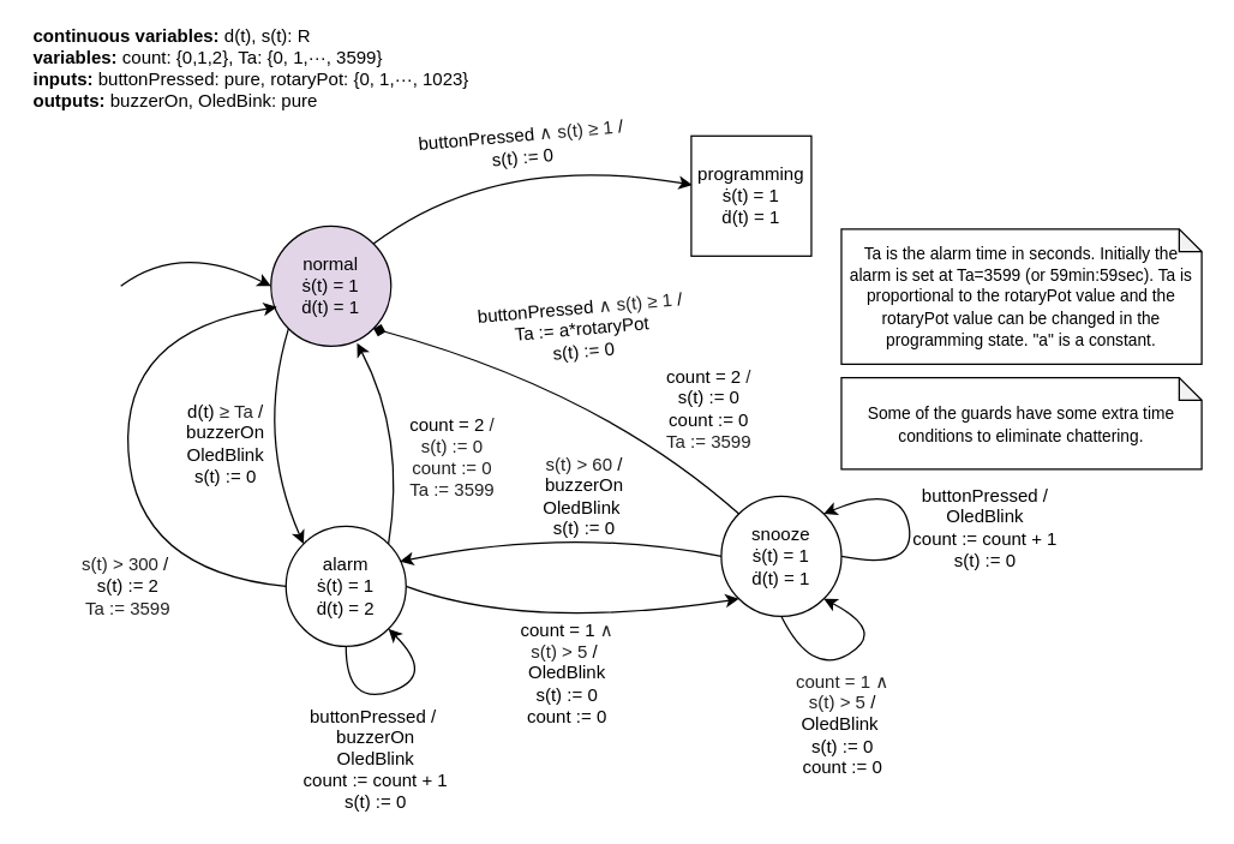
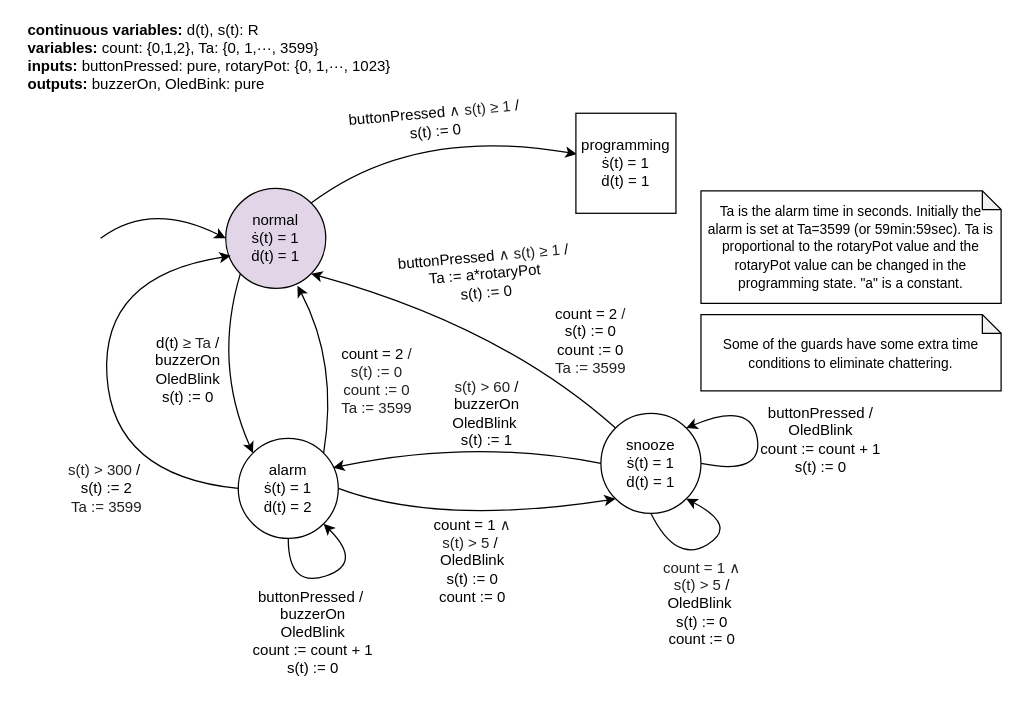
  <mxCell id="0" />
  <mxCell id="1" parent="0" />
  <mxCell id="2" value="normal&lt;br&gt;ṡ(t) = 1&lt;br&gt;ḋ(t) = 1" style="ellipse;whiteSpace=wrap;html=1;aspect=fixed;fillColor=#e1d5e7;" parent="1" vertex="1"><mxGeometry x="180" y="150" width="80" height="80" as="geometry" /></mxCell>
  <mxCell id="3" value="" style="endArrow=classic;html=1;entryX=0;entryY=0.5;entryDx=0;entryDy=0;curved=1;" parent="1" target="2" edge="1"><mxGeometry width="50" height="50" relative="1" as="geometry"><mxPoint x="80" y="190" as="sourcePoint" /><mxPoint x="430" y="210" as="targetPoint" /><Array as="points"><mxPoint x="120" y="160" /></Array></mxGeometry></mxCell>
  <mxCell id="4" value="" style="endArrow=classic;html=1;curved=1;entryX=0.008;entryY=0.408;entryDx=0;entryDy=0;entryPerimeter=0;" parent="1" target="5" edge="1"><mxGeometry width="50" height="50" relative="1" as="geometry"><mxPoint x="248" y="162" as="sourcePoint" /><mxPoint x="430" y="210" as="targetPoint" /><Array as="points"><mxPoint x="330" y="100" /></Array></mxGeometry></mxCell>
  <mxCell id="5" value="programming&lt;br&gt;ṡ(t) = 1&lt;br&gt;ḋ(t) = 1" style="whiteSpace=wrap;html=1;aspect=fixed;rounded=0;" parent="1" vertex="1"><mxGeometry x="460" y="90" width="80" height="80" as="geometry" /></mxCell>
  <mxCell id="6" value="buttonPressed&amp;nbsp;&lt;span style=&quot;color: rgb(32 , 33 , 34) ; font-family: sans-serif ; background-color: rgb(255 , 255 , 255)&quot;&gt;∧ s(t)&amp;nbsp;&lt;/span&gt;&lt;span style=&quot;color: rgb(32 , 33 , 34) ; font-family: sans-serif&quot;&gt;≥ 1&amp;nbsp;&lt;/span&gt;/ &lt;br&gt;s(t) := 0" style="text;html=1;strokeColor=none;fillColor=none;align=center;verticalAlign=middle;whiteSpace=wrap;rounded=0;rotation=-5;" parent="1" vertex="1"><mxGeometry x="274.87" y="74" width="145.13" height="46" as="geometry" /></mxCell>
  <mxCell id="7" value="&lt;b&gt;continuous variables: &lt;/b&gt;d(t), s(t): R&lt;br&gt;&lt;b&gt;variables:&lt;/b&gt;&amp;nbsp;count: {0,1,2}, Ta: {0, 1,···, 3599}&lt;br&gt;&lt;b&gt;inputs:&lt;/b&gt;&amp;nbsp;buttonPressed: pure, rotaryPot: {0, 1,···, 1023}&lt;br&gt;&lt;b&gt;outputs:&lt;/b&gt; buzzerOn, OledBink: pure" style="text;html=1;strokeColor=none;fillColor=none;align=left;verticalAlign=middle;whiteSpace=wrap;rounded=0;" parent="1" vertex="1"><mxGeometry x="20" y="20.05" width="300" height="50" as="geometry" /></mxCell>
  <mxCell id="8" value="alarm&lt;br&gt;ṡ(t) = 1&lt;br&gt;ḋ(t) = 2" style="ellipse;whiteSpace=wrap;html=1;aspect=fixed;" parent="1" vertex="1"><mxGeometry x="190" y="350" width="80" height="80" as="geometry" /></mxCell>
  <mxCell id="9" value="" style="endArrow=classic;html=1;exitX=0;exitY=1;exitDx=0;exitDy=0;curved=1;entryX=0;entryY=0;entryDx=0;entryDy=0;" parent="1" source="2" target="8" edge="1"><mxGeometry width="50" height="50" relative="1" as="geometry"><mxPoint x="318" y="310" as="sourcePoint" /><mxPoint x="230" y="340" as="targetPoint" /><Array as="points"><mxPoint x="170" y="290" /></Array></mxGeometry></mxCell>
  <mxCell id="10" value="d(t)&amp;nbsp;&lt;span style=&quot;color: rgb(32 , 33 , 34) ; font-family: sans-serif&quot;&gt;≥ Ta&amp;nbsp;&lt;/span&gt;/&lt;br&gt;buzzerOn&lt;br&gt;OledBlink&lt;br&gt;s(t) := 0" style="text;html=1;strokeColor=none;fillColor=none;align=center;verticalAlign=middle;whiteSpace=wrap;rounded=0;rotation=0;" parent="1" vertex="1"><mxGeometry x="90" y="270" width="120" height="50" as="geometry" /></mxCell>
  <mxCell id="11" value="snooze&lt;br&gt;ṡ(t) = 1&lt;br&gt;ḋ(t) = 1" style="ellipse;whiteSpace=wrap;html=1;aspect=fixed;" parent="1" vertex="1"><mxGeometry x="480" y="330" width="80" height="80" as="geometry" /></mxCell>
  <mxCell id="12" value="" style="endArrow=classic;html=1;exitX=1;exitY=0.5;exitDx=0;exitDy=0;entryX=0;entryY=1;entryDx=0;entryDy=0;curved=1;" parent="1" source="8" target="11" edge="1"><mxGeometry width="50" height="50" relative="1" as="geometry"><mxPoint x="390" y="270" as="sourcePoint" /><mxPoint x="440" y="220" as="targetPoint" /><Array as="points"><mxPoint x="350" y="420" /></Array></mxGeometry></mxCell>
- <mxCell id="13" value="" style="endArrow=diamond;html=1;exitX=0;exitY=0;exitDx=0;exitDy=0;entryX=1;entryY=1;entryDx=0;entryDy=0;curved=1;" parent="1" source="11" target="2" edge="1"><mxGeometry width="50" height="50" relative="1" as="geometry"><mxPoint x="390" y="270" as="sourcePoint" /><mxPoint x="440" y="220" as="targetPoint" /><Array as="points"><mxPoint x="400" y="260" /></Array></mxGeometry></mxCell>
+ <mxCell id="13" value="" style="endArrow=classic;html=1;exitX=0;exitY=0;exitDx=0;exitDy=0;entryX=1;entryY=1;entryDx=0;entryDy=0;curved=1;" parent="1" source="11" target="2" edge="1"><mxGeometry width="50" height="50" relative="1" as="geometry"><mxPoint x="390" y="270" as="sourcePoint" /><mxPoint x="440" y="220" as="targetPoint" /><Array as="points"><mxPoint x="400" y="260" /></Array></mxGeometry></mxCell>
  <mxCell id="14" value="count = 1&amp;nbsp;&lt;span style=&quot;color: rgb(32 , 33 , 34) ; font-family: sans-serif ; background-color: rgb(255 , 255 , 255)&quot;&gt;∧&lt;/span&gt;&lt;br&gt;&lt;span style=&quot;background-color: rgb(255 , 255 , 255)&quot;&gt;&lt;font color=&quot;#202122&quot; face=&quot;sans-serif&quot;&gt;s(t) &amp;gt; 5&lt;/font&gt;&lt;/span&gt;&lt;span style=&quot;color: rgb(32 , 33 , 34) ; font-family: sans-serif ; background-color: rgb(255 , 255 , 255)&quot;&gt;&amp;nbsp;&lt;/span&gt;/&amp;nbsp;&lt;br&gt;OledBlink&lt;br&gt;s(t) := 0&lt;br&gt;count := 0" style="text;html=1;strokeColor=none;fillColor=none;align=center;verticalAlign=middle;whiteSpace=wrap;rounded=0;rotation=0;" parent="1" vertex="1"><mxGeometry x="335" y="420" width="85" height="56" as="geometry" /></mxCell>
  <mxCell id="15" value="&lt;span style=&quot;background-color: rgb(255 , 255 , 255)&quot;&gt;&lt;font color=&quot;#202122&quot; face=&quot;sans-serif&quot;&gt;s(t) &amp;gt; 300&lt;/font&gt;&lt;/span&gt;&lt;span style=&quot;color: rgb(32 , 33 , 34) ; font-family: sans-serif ; background-color: rgb(255 , 255 , 255)&quot;&gt;&amp;nbsp;&lt;/span&gt;/&amp;nbsp;&lt;br&gt;s(t) := 2&lt;br&gt;&lt;span style=&quot;color: rgb(32 , 33 , 34) ; font-family: sans-serif ; background-color: rgb(255 , 255 , 255)&quot;&gt;Ta := 3599&lt;/span&gt;" style="text;html=1;strokeColor=none;fillColor=none;align=center;verticalAlign=middle;whiteSpace=wrap;rounded=0;" parent="1" vertex="1"><mxGeometry x="40" y="365" width="90" height="50" as="geometry" /></mxCell>
  <mxCell id="16" value="" style="endArrow=classic;html=1;entryX=0.717;entryY=0.975;entryDx=0;entryDy=0;exitX=1;exitY=0;exitDx=0;exitDy=0;curved=1;entryPerimeter=0;" parent="1" source="8" target="2" edge="1"><mxGeometry width="50" height="50" relative="1" as="geometry"><mxPoint x="250" y="360" as="sourcePoint" /><mxPoint x="300" y="310" as="targetPoint" /><Array as="points"><mxPoint x="270" y="290" /></Array></mxGeometry></mxCell>
  <mxCell id="17" value="&lt;font style=&quot;font-size: 12px&quot;&gt;count = 2&amp;nbsp;&lt;/font&gt;&lt;span style=&quot;color: rgb(32 , 33 , 34) ; font-family: sans-serif ; background-color: rgb(255 , 255 , 255)&quot;&gt;&lt;font style=&quot;font-size: 12px&quot;&gt;/&lt;br&gt;s(t) := 0&lt;br&gt;count := 0&lt;br&gt;&lt;/font&gt;Ta := 3599&lt;br&gt;&lt;/span&gt;" style="text;html=1;strokeColor=none;fillColor=none;align=center;verticalAlign=middle;whiteSpace=wrap;rounded=0;" parent="1" vertex="1"><mxGeometry x="241" y="270" width="120" height="67" as="geometry" /></mxCell>
  <mxCell id="18" value="&lt;font style=&quot;font-size: 12px&quot;&gt;count = 2&amp;nbsp;&lt;span style=&quot;color: rgb(32 , 33 , 34) ; font-family: sans-serif ; background-color: rgb(255 , 255 , 255)&quot;&gt;/&lt;br&gt;&lt;/span&gt;s(t) := 0&lt;br&gt;count := 0&lt;br&gt;&lt;/font&gt;&lt;span style=&quot;color: rgb(32 , 33 , 34) ; font-family: sans-serif ; background-color: rgb(255 , 255 , 255)&quot;&gt;Ta := 3599&lt;br&gt;&lt;/span&gt;" style="text;html=1;strokeColor=none;fillColor=none;align=center;verticalAlign=middle;whiteSpace=wrap;rounded=0;" parent="1" vertex="1"><mxGeometry x="412" y="237" width="120" height="69" as="geometry" /></mxCell>
  <mxCell id="19" value="buttonPressed&amp;nbsp;&lt;span style=&quot;color: rgb(32 , 33 , 34) ; font-family: sans-serif ; background-color: rgb(255 , 255 , 255)&quot;&gt;∧ s(t)&amp;nbsp;&lt;/span&gt;&lt;span style=&quot;color: rgb(32 , 33 , 34) ; font-family: sans-serif&quot;&gt;≥ 1&amp;nbsp;&lt;/span&gt;/ &lt;br&gt;Ta := a*rotaryPot&lt;br&gt;s(t) := 0" style="text;html=1;strokeColor=none;fillColor=none;align=center;verticalAlign=middle;whiteSpace=wrap;rounded=0;rotation=-5;" parent="1" vertex="1"><mxGeometry x="315" y="196" width="145" height="46" as="geometry" /></mxCell>
  <mxCell id="20" value="" style="endArrow=classic;html=1;exitX=0.5;exitY=1;exitDx=0;exitDy=0;curved=1;entryX=1;entryY=1;entryDx=0;entryDy=0;" parent="1" source="8" target="8" edge="1"><mxGeometry width="50" height="50" relative="1" as="geometry"><mxPoint x="240" y="480" as="sourcePoint" /><mxPoint x="290" y="430" as="targetPoint" /><Array as="points"><mxPoint x="230" y="470" /><mxPoint x="290" y="450" /></Array></mxGeometry></mxCell>
  <mxCell id="21" value="buttonPressed&amp;nbsp;/&amp;nbsp;&lt;br&gt;buzzerOn&lt;br&gt;OledBlink&lt;br&gt;count := count + 1&lt;br&gt;s(t) := 0" style="text;html=1;strokeColor=none;fillColor=none;align=center;verticalAlign=middle;whiteSpace=wrap;rounded=0;" parent="1" vertex="1"><mxGeometry x="200" y="470" width="100" height="70" as="geometry" /></mxCell>
  <mxCell id="22" value="" style="endArrow=classic;html=1;exitX=1;exitY=0.5;exitDx=0;exitDy=0;curved=1;entryX=1;entryY=0;entryDx=0;entryDy=0;" parent="1" source="11" target="11" edge="1"><mxGeometry width="50" height="50" relative="1" as="geometry"><mxPoint x="590" y="372" as="sourcePoint" /><mxPoint x="618.284" y="360.284" as="targetPoint" /><Array as="points"><mxPoint x="610" y="380" /><mxPoint x="600" y="320" /></Array></mxGeometry></mxCell>
  <mxCell id="23" value="buttonPressed&amp;nbsp;/&lt;br&gt;OledBlink&lt;br&gt;count := count + 1&lt;br&gt;s(t) := 0" style="text;html=1;strokeColor=none;fillColor=none;align=center;verticalAlign=middle;whiteSpace=wrap;rounded=0;" parent="1" vertex="1"><mxGeometry x="606" y="321" width="100" height="60" as="geometry" /></mxCell>
  <mxCell id="24" value="&lt;span style=&quot;font-size: 11px&quot;&gt;Ta is the alarm time in seconds. Initially the alarm is set at Ta=3599 (or 59min:59sec). Ta is proportional to the rotaryPot value and the rotaryPot value can be changed in the programming state. &quot;a&quot; is a constant.&lt;/span&gt;" style="shape=note;whiteSpace=wrap;html=1;backgroundOutline=1;darkOpacity=0.05;size=15;" parent="1" vertex="1"><mxGeometry x="560" y="152" width="240" height="90" as="geometry" /></mxCell>
  <mxCell id="25" value="&lt;span style=&quot;font-size: 11px&quot;&gt;Some of the guards have some extra time conditions to eliminate chattering.&lt;/span&gt;" style="shape=note;whiteSpace=wrap;html=1;backgroundOutline=1;darkOpacity=0.05;size=15;" parent="1" vertex="1"><mxGeometry x="560" y="251" width="240" height="61" as="geometry" /></mxCell>
  <mxCell id="26" value="" style="endArrow=classic;html=1;entryX=0.05;entryY=0.675;entryDx=0;entryDy=0;entryPerimeter=0;exitX=0;exitY=0.5;exitDx=0;exitDy=0;curved=1;" parent="1" source="8" target="2" edge="1"><mxGeometry width="50" height="50" relative="1" as="geometry"><mxPoint x="40" y="298.5" as="sourcePoint" /><mxPoint x="90" y="248.5" as="targetPoint" /><Array as="points"><mxPoint x="90" y="380" /><mxPoint x="80" y="220" /></Array></mxGeometry></mxCell>
  <mxCell id="27" value="" style="endArrow=classic;html=1;entryX=0.95;entryY=0.292;entryDx=0;entryDy=0;entryPerimeter=0;exitX=0;exitY=0.5;exitDx=0;exitDy=0;curved=1;" parent="1" source="11" target="8" edge="1"><mxGeometry width="50" height="50" relative="1" as="geometry"><mxPoint x="390" y="400" as="sourcePoint" /><mxPoint x="440" y="350" as="targetPoint" /><Array as="points"><mxPoint x="380" y="350" /></Array></mxGeometry></mxCell>
- <mxCell id="28" value="&lt;span style=&quot;background-color: rgb(255 , 255 , 255)&quot;&gt;&lt;font color=&quot;#202122&quot; face=&quot;sans-serif&quot;&gt;s(t) &amp;gt; 60&lt;/font&gt;&lt;/span&gt;&lt;span style=&quot;color: rgb(32 , 33 , 34) ; font-family: sans-serif ; background-color: rgb(255 , 255 , 255)&quot;&gt;&amp;nbsp;&lt;/span&gt;/&lt;br&gt;buzzerOn&lt;br&gt;OledBlink&amp;nbsp;&lt;br&gt;s(t) := 0" style="text;html=1;strokeColor=none;fillColor=none;align=center;verticalAlign=middle;whiteSpace=wrap;rounded=0;" parent="1" vertex="1"><mxGeometry x="344" y="295" width="90" height="69" as="geometry" /></mxCell>
+ <mxCell id="28" value="&lt;span style=&quot;background-color: rgb(255 , 255 , 255)&quot;&gt;&lt;font color=&quot;#202122&quot; face=&quot;sans-serif&quot;&gt;s(t) &amp;gt; 60&lt;/font&gt;&lt;/span&gt;&lt;span style=&quot;color: rgb(32 , 33 , 34) ; font-family: sans-serif ; background-color: rgb(255 , 255 , 255)&quot;&gt;&amp;nbsp;&lt;/span&gt;/&lt;br&gt;buzzerOn&lt;br&gt;OledBlink&amp;nbsp;&lt;br&gt;s(t) := 1" style="text;html=1;strokeColor=none;fillColor=none;align=center;verticalAlign=middle;whiteSpace=wrap;rounded=0;" parent="1" vertex="1"><mxGeometry x="344" y="295" width="90" height="69" as="geometry" /></mxCell>
  <mxCell id="29" value="" style="endArrow=classic;html=1;exitX=0.5;exitY=1;exitDx=0;exitDy=0;curved=1;entryX=1;entryY=1;entryDx=0;entryDy=0;" parent="1" source="11" target="11" edge="1"><mxGeometry width="50" height="50" relative="1" as="geometry"><mxPoint x="551.72" y="460" as="sourcePoint" /><mxPoint x="540.004" y="431.716" as="targetPoint" /><Array as="points"><mxPoint x="540" y="450" /><mxPoint x="590" y="420" /></Array></mxGeometry></mxCell>
  <mxCell id="30" value="&lt;span style=&quot;color: rgb(32 , 33 , 34) ; font-family: sans-serif ; background-color: rgb(255 , 255 , 255)&quot;&gt;count = 1&amp;nbsp;&lt;/span&gt;&lt;span style=&quot;color: rgb(32 , 33 , 34) ; font-family: sans-serif ; background-color: rgb(255 , 255 , 255)&quot;&gt;∧&lt;/span&gt;&lt;br&gt;&lt;span style=&quot;background-color: rgb(255 , 255 , 255)&quot;&gt;&lt;font color=&quot;#202122&quot; face=&quot;sans-serif&quot;&gt;s(t) &amp;gt; 5&lt;/font&gt;&lt;/span&gt;&lt;span style=&quot;color: rgb(32 , 33 , 34) ; font-family: sans-serif ; background-color: rgb(255 , 255 , 255)&quot;&gt;&amp;nbsp;&lt;/span&gt;/&lt;br&gt;OledBlink&amp;nbsp;&lt;br&gt;s(t) := 0&lt;br&gt;count := 0" style="text;html=1;strokeColor=none;fillColor=none;align=center;verticalAlign=middle;whiteSpace=wrap;rounded=0;" parent="1" vertex="1"><mxGeometry x="516" y="442" width="90" height="80" as="geometry" /></mxCell>
